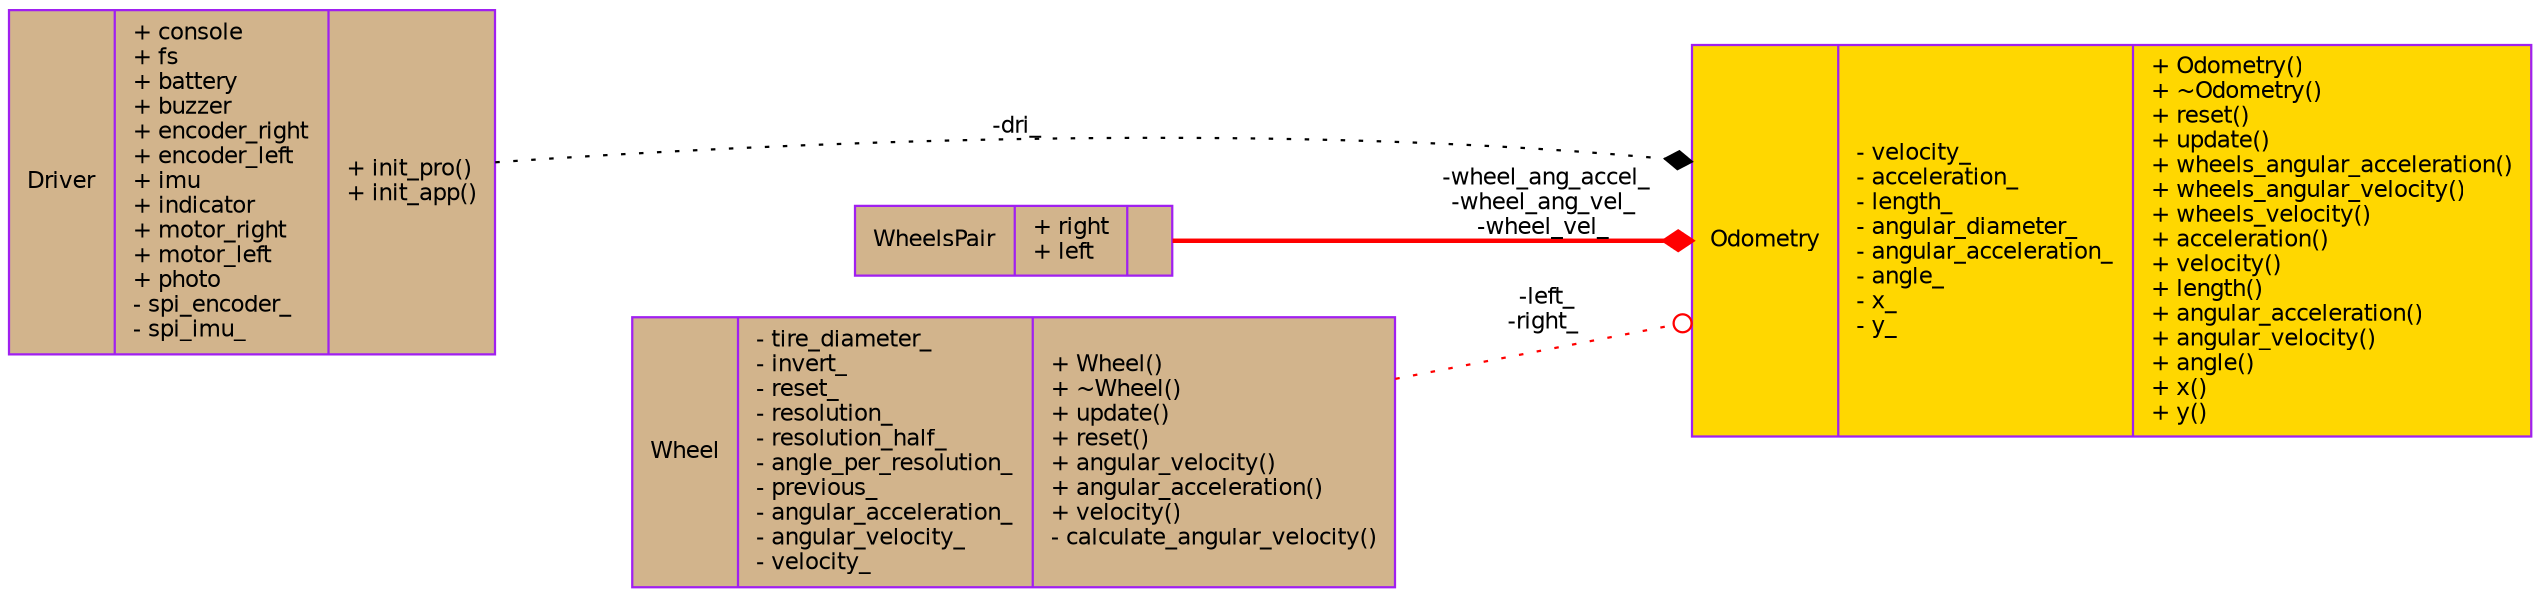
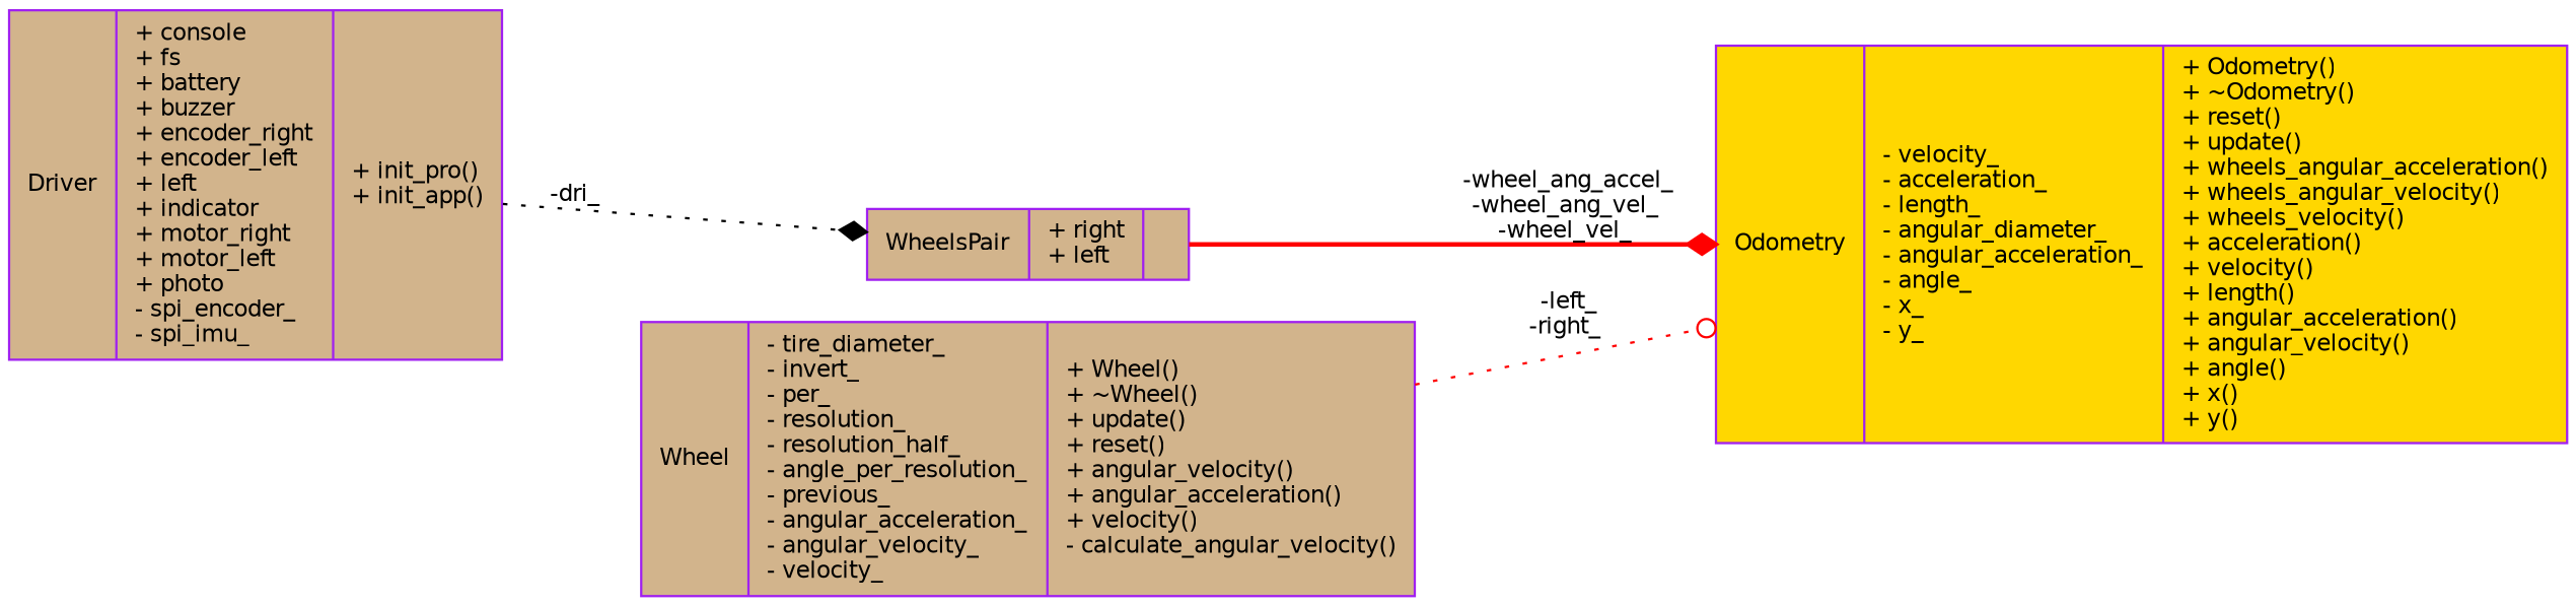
  digraph {
    rankdir=LR
    node [color=purple fillcolor=tan fontname=Helvetica fontsize=10 shape=record style=filled]
    edge [arrowhead=diamond color=red fontname=Helvetica fontsize=10 labelfontname=Helvetica labelfontsize=10 style=dotted]
    n1 [fillcolor=gold fontcolor=black height=0.2 label="{Odometry\n|- velocity_\l- acceleration_\l- length_\l- angular_diameter_\l- angular_acceleration_\l- angle_\l- x_\l- y_\l|+ Odometry()\l+ ~Odometry()\l+ reset()\l+ update()\l+ wheels_angular_acceleration()\l+ wheels_angular_velocity()\l+ wheels_velocity()\l+ acceleration()\l+ velocity()\l+ length()\l+ angular_acceleration()\l+ angular_velocity()\l+ angle()\l+ x()\l+ y()\l}" width=0.4]
-   n2 [height=0.2 label="{Driver\n|+ console\l+ fs\l+ battery\l+ buzzer\l+ encoder_right\l+ encoder_left\l+ imu\l+ indicator\l+ motor_right\l+ motor_left\l+ photo\l- spi_encoder_\l- spi_imu_\l|+ init_pro()\l+ init_app()\l}" width=0.4]
-   n3 [height=0.2 label="{Wheel\n|- tire_diameter_\l- invert_\l- reset_\l- resolution_\l- resolution_half_\l- angle_per_resolution_\l- previous_\l- angular_acceleration_\l- angular_velocity_\l- velocity_\l|+ Wheel()\l+ ~Wheel()\l+ update()\l+ reset()\l+ angular_velocity()\l+ angular_acceleration()\l+ velocity()\l- calculate_angular_velocity()\l}" width=0.4]
+   n2 [height=0.2 label="{Driver\n|+ console\l+ fs\l+ battery\l+ buzzer\l+ encoder_right\l+ encoder_left\l+ left\l+ indicator\l+ motor_right\l+ motor_left\l+ photo\l- spi_encoder_\l- spi_imu_\l|+ init_pro()\l+ init_app()\l}" width=0.4]
+   n3 [height=0.2 label="{Wheel\n|- tire_diameter_\l- invert_\l- per_\l- resolution_\l- resolution_half_\l- angle_per_resolution_\l- previous_\l- angular_acceleration_\l- angular_velocity_\l- velocity_\l|+ Wheel()\l+ ~Wheel()\l+ update()\l+ reset()\l+ angular_velocity()\l+ angular_acceleration()\l+ velocity()\l- calculate_angular_velocity()\l}" width=0.4]
    n4 [height=0.2 label="{WheelsPair\n|+ right\l+ left\l|}" width=0.4]
-   n2 -> n1 [color=black label=" -dri_"]
+   n2 -> n4 [color=black label=" -dri_"]
    n3 -> n1 [arrowhead=odot label=" -left_\n-right_"]
    n4 -> n1 [label=" -wheel_ang_accel_\n-wheel_ang_vel_\n-wheel_vel_" style=bold]
  }
